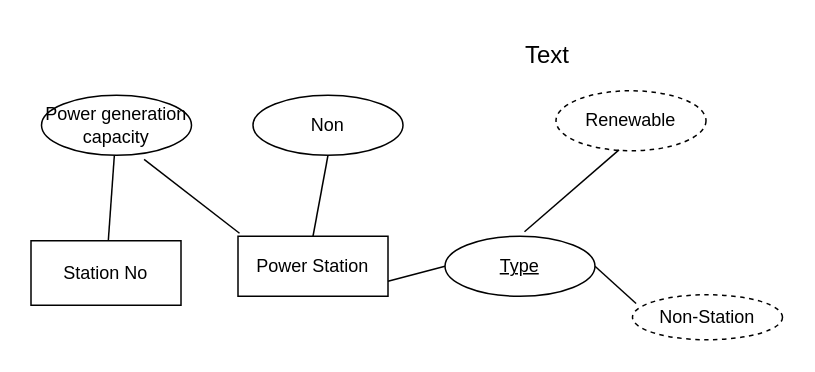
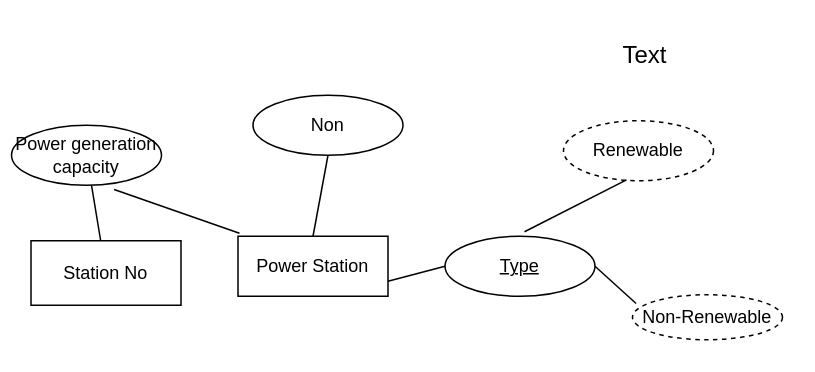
  <mxCell id="0" />
  <mxCell id="1" parent="0" />
  <mxCell id="2" value="Power Station" style="whiteSpace=wrap;html=1;align=center;" vertex="1" parent="1"><mxGeometry x="158" y="157" width="100" height="40" as="geometry" /></mxCell>
  <mxCell id="3" value="Station No" style="whiteSpace=wrap;html=1;align=center;rounded=0;" vertex="1" parent="1"><mxGeometry x="20" y="160" width="100" height="43" as="geometry" /></mxCell>
- <mxCell id="4" value="Power generation capacity" style="ellipse;whiteSpace=wrap;html=1;align=center;" vertex="1" parent="1"><mxGeometry x="27" y="63" width="100" height="40" as="geometry" /></mxCell>
+ <mxCell id="4" value="Power generation capacity" style="ellipse;whiteSpace=wrap;html=1;align=center;" vertex="1" parent="1"><mxGeometry x="7" y="83" width="100" height="40" as="geometry" /></mxCell>
  <mxCell id="5" value="Non" style="ellipse;whiteSpace=wrap;html=1;align=center;" vertex="1" parent="1"><mxGeometry x="168" y="63" width="100" height="40" as="geometry" /></mxCell>
  <mxCell id="6" value="Type" style="ellipse;whiteSpace=wrap;html=1;align=center;fontStyle=4;" vertex="1" parent="1"><mxGeometry x="296" y="157" width="100" height="40" as="geometry" /></mxCell>
- <mxCell id="7" value="Renewable" style="ellipse;whiteSpace=wrap;html=1;align=center;dashed=1;" vertex="1" parent="1"><mxGeometry x="370" y="60" width="100" height="40" as="geometry" /></mxCell>
- <mxCell id="8" value="Non-Station" style="ellipse;whiteSpace=wrap;html=1;align=center;dashed=1;" vertex="1" parent="1"><mxGeometry x="421" y="196" width="100" height="30" as="geometry" /></mxCell>
- <mxCell id="9" value="Text" style="text;html=1;align=center;verticalAlign=middle;resizable=0;points=[];autosize=1;strokeColor=none;fillColor=none;fontSize=16;" vertex="1" parent="1"><mxGeometry x="340" y="20" width="47" height="31" as="geometry" /></mxCell>
+ <mxCell id="7" value="Renewable" style="ellipse;whiteSpace=wrap;html=1;align=center;dashed=1;" vertex="1" parent="1"><mxGeometry x="375" y="80" width="100" height="40" as="geometry" /></mxCell>
+ <mxCell id="8" value="Non-Renewable" style="ellipse;whiteSpace=wrap;html=1;align=center;dashed=1;" vertex="1" parent="1"><mxGeometry x="421" y="196" width="100" height="30" as="geometry" /></mxCell>
+ <mxCell id="9" value="Text" style="text;html=1;align=center;verticalAlign=middle;resizable=0;points=[];autosize=1;strokeColor=none;fillColor=none;fontSize=16;" vertex="1" parent="1"><mxGeometry x="405" y="20" width="47" height="31" as="geometry" /></mxCell>
  <mxCell id="10" value="" style="endArrow=none;html=1;rounded=0;fontSize=12;startSize=8;endSize=8;curved=1;entryX=0.684;entryY=1.07;entryDx=0;entryDy=0;entryPerimeter=0;" edge="1" parent="1" target="4"><mxGeometry relative="1" as="geometry"><mxPoint x="159" y="155" as="sourcePoint" /><mxPoint x="165" as="targetPoint" y="107" /></mxGeometry></mxCell>
  <mxCell id="11" value="" style="endArrow=none;html=1;rounded=0;fontSize=12;startSize=8;endSize=8;curved=1;" edge="1" parent="1" source="3" target="4"><mxGeometry relative="1" as="geometry"><mxPoint x="579" y="307" as="sourcePoint" /><mxPoint x="371" y="214" as="targetPoint" /></mxGeometry></mxCell>
  <mxCell id="12" value="" style="endArrow=none;html=1;rounded=0;fontSize=12;startSize=8;endSize=8;curved=1;exitX=0.5;exitY=0;exitDx=0;exitDy=0;entryX=0.5;entryY=1;entryDx=0;entryDy=0;" edge="1" parent="1" source="2" target="5"><mxGeometry relative="1" as="geometry"><mxPoint x="579" y="307" as="sourcePoint" /><mxPoint x="437" y="143" as="targetPoint" /></mxGeometry></mxCell>
  <mxCell id="13" value="" style="endArrow=none;html=1;rounded=0;fontSize=12;startSize=8;endSize=8;curved=1;exitX=1;exitY=0.75;exitDx=0;exitDy=0;entryX=0;entryY=0.5;entryDx=0;entryDy=0;" edge="1" parent="1" source="2" target="6"><mxGeometry relative="1" as="geometry"><mxPoint x="344" y="234" as="sourcePoint" /><mxPoint x="286" y="183" as="targetPoint" /></mxGeometry></mxCell>
  <mxCell id="14" value="" style="endArrow=none;html=1;rounded=0;fontSize=12;startSize=8;endSize=8;curved=1;entryX=0.42;entryY=0.985;entryDx=0;entryDy=0;entryPerimeter=0;" edge="1" parent="1" target="7"><mxGeometry relative="1" as="geometry"><mxPoint x="349" y="154" as="sourcePoint" /><mxPoint x="739" y="307" as="targetPoint" /></mxGeometry></mxCell>
  <mxCell id="15" value="" style="endArrow=none;html=1;rounded=0;fontSize=12;startSize=8;endSize=8;curved=1;exitX=1;exitY=0.5;exitDx=0;exitDy=0;entryX=0.024;entryY=0.193;entryDx=0;entryDy=0;entryPerimeter=0;" edge="1" parent="1" source="6" target="8"><mxGeometry relative="1" as="geometry"><mxPoint x="579" y="307" as="sourcePoint" /><mxPoint x="564" y="215" as="targetPoint" /></mxGeometry></mxCell>
